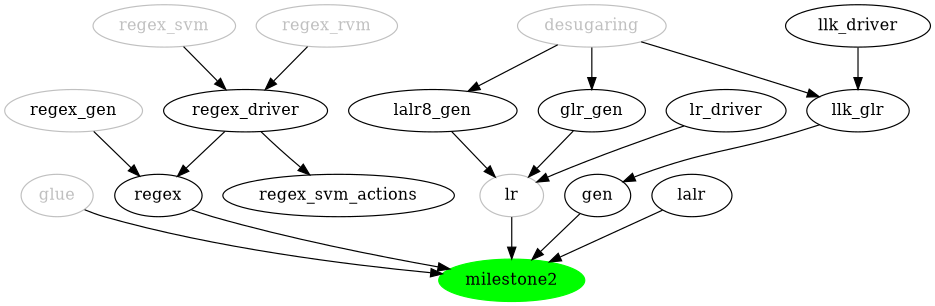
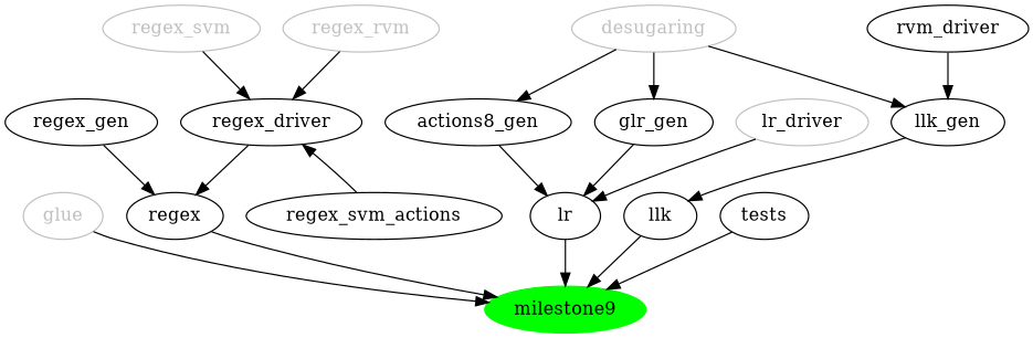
  digraph {
    fontname="DejaVu Serif"
    rankdir=TB
    node [fontname="DejaVu Serif"]
    edge [fontname="DejaVu Serif"]
    glue [color=gray fontcolor=gray]
    regex_svm [color=gray fontcolor=gray]
    regex_rvm [color=gray fontcolor=gray]
    desugaring [color=gray fontcolor=gray]
-   milestone2 [color=green style=filled]
+   milestone2 [color=green style=filled label=milestone9]
    regex_driver
-   lalr8_gen
+   lalr8_gen [label=actions8_gen]
    glr_gen
-   llk_gen [label=llk_glr]
+   llk_gen
    regex
-   lr [color=gray]
-   llk [label=gen]
-   lr_driver
-   llk_driver
-   tests [label=lalr]
-   regex_gen [color=gray]
+   lr
+   llk
+   lr_driver [color=gray]
+   llk_driver [label=rvm_driver]
+   tests
+   regex_gen
    regex_svm_actions
    subgraph sub_1 {
      glue
      regex_svm
      regex_rvm
      desugaring
    }
    glue -> milestone2
    regex_svm -> regex_driver
    regex_rvm -> regex_driver
    desugaring -> lalr8_gen
    desugaring -> glr_gen
    desugaring -> llk_gen
    regex_driver -> regex
    lalr8_gen -> lr
    glr_gen -> lr
    llk_gen -> llk
    regex -> milestone2
    lr -> milestone2
    llk -> milestone2
    lr_driver -> lr
    llk_driver -> llk_gen
    tests -> milestone2
    regex_gen -> regex
-   regex_driver -> regex_svm_actions
+   regex_svm_actions -> regex_driver
  }
